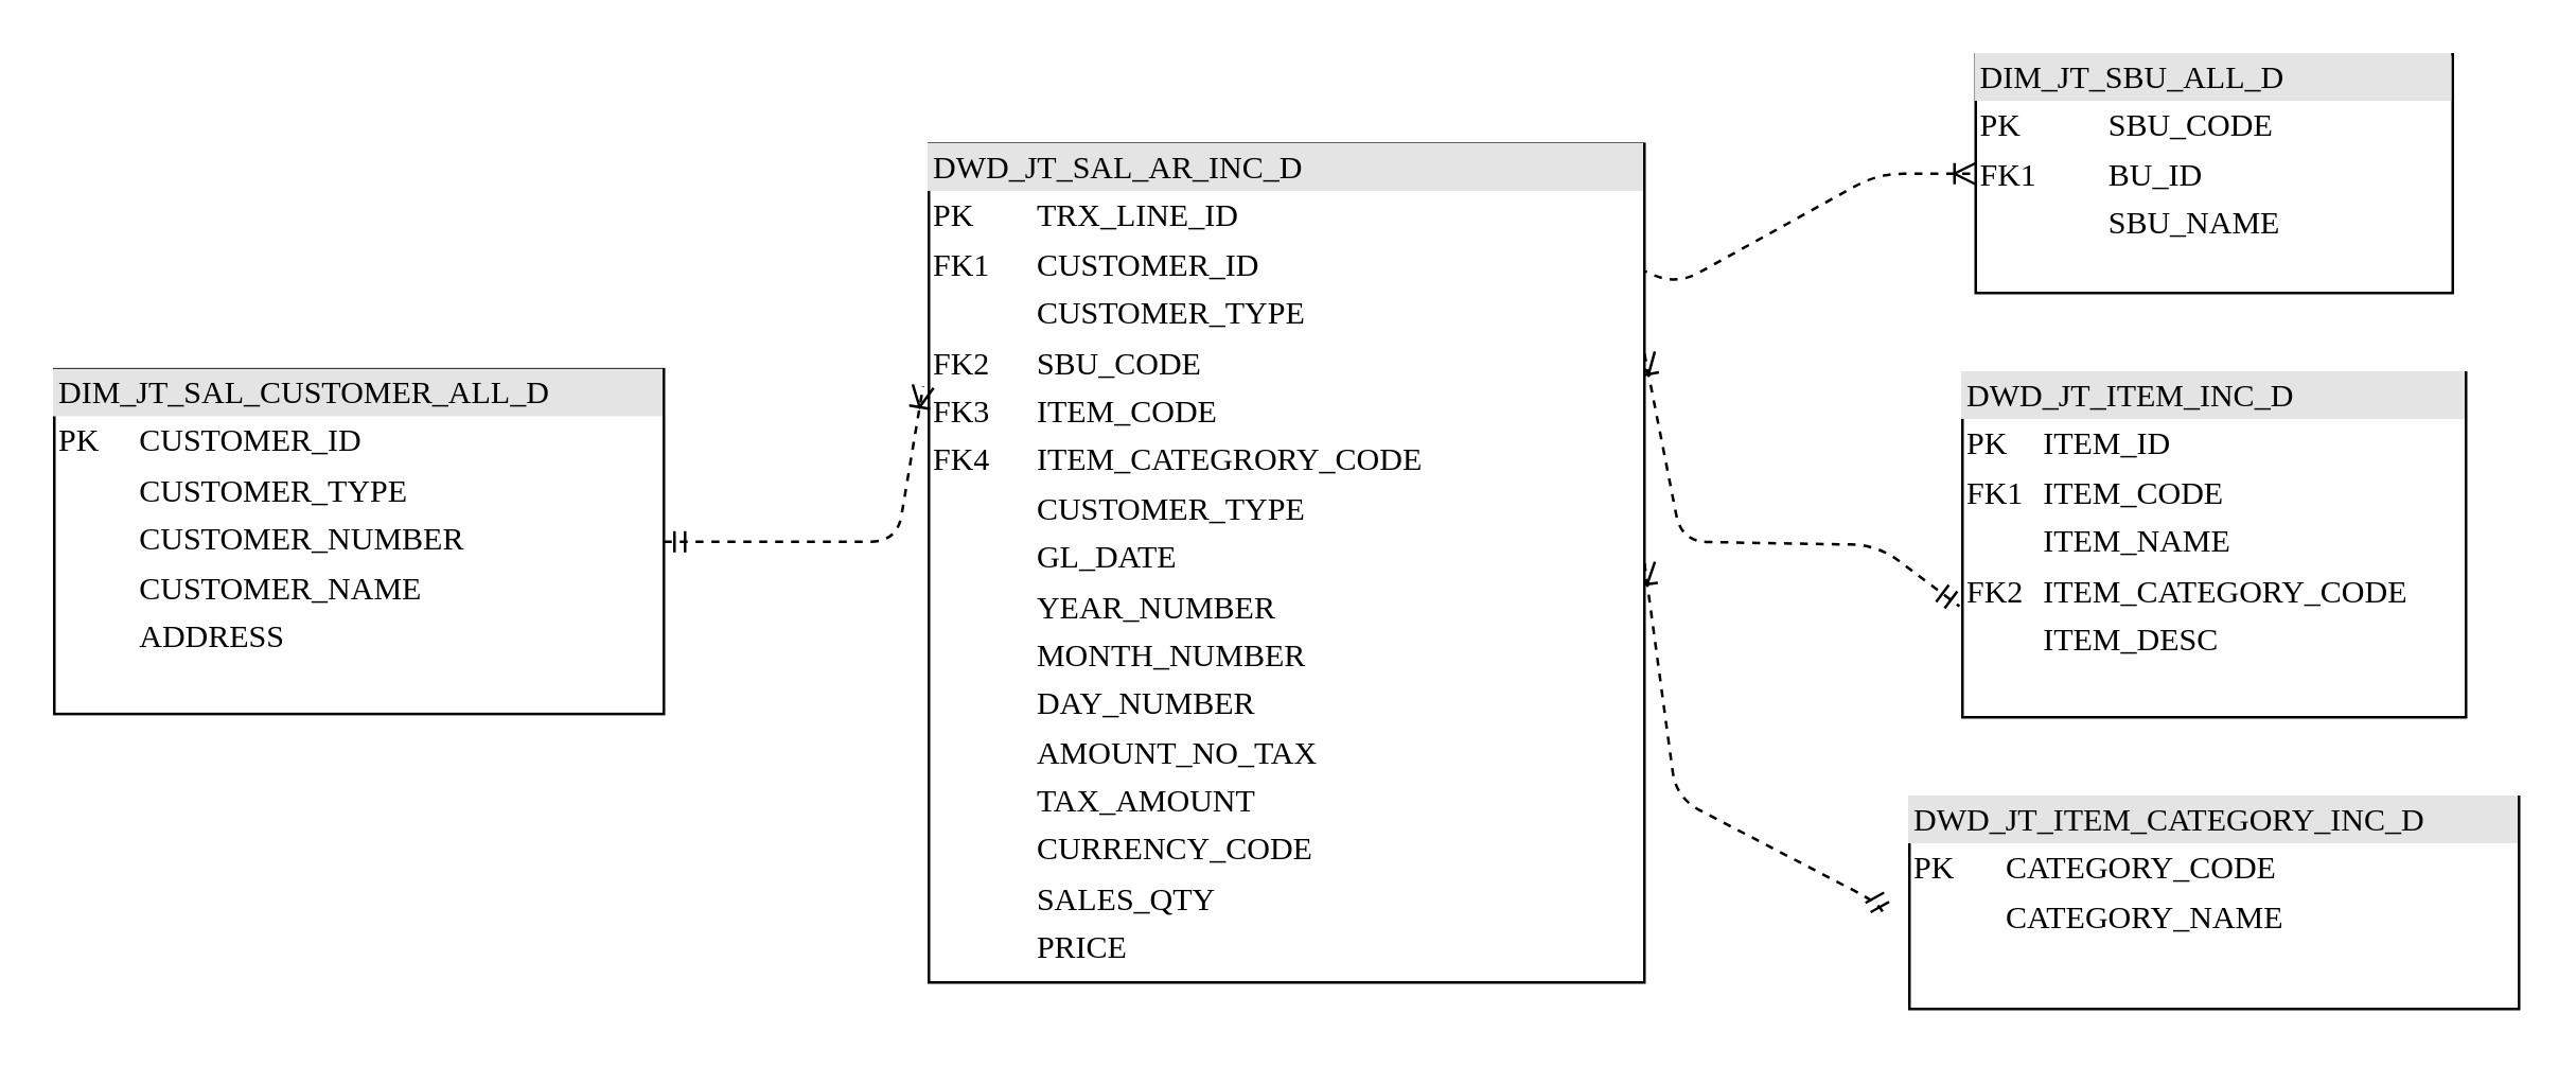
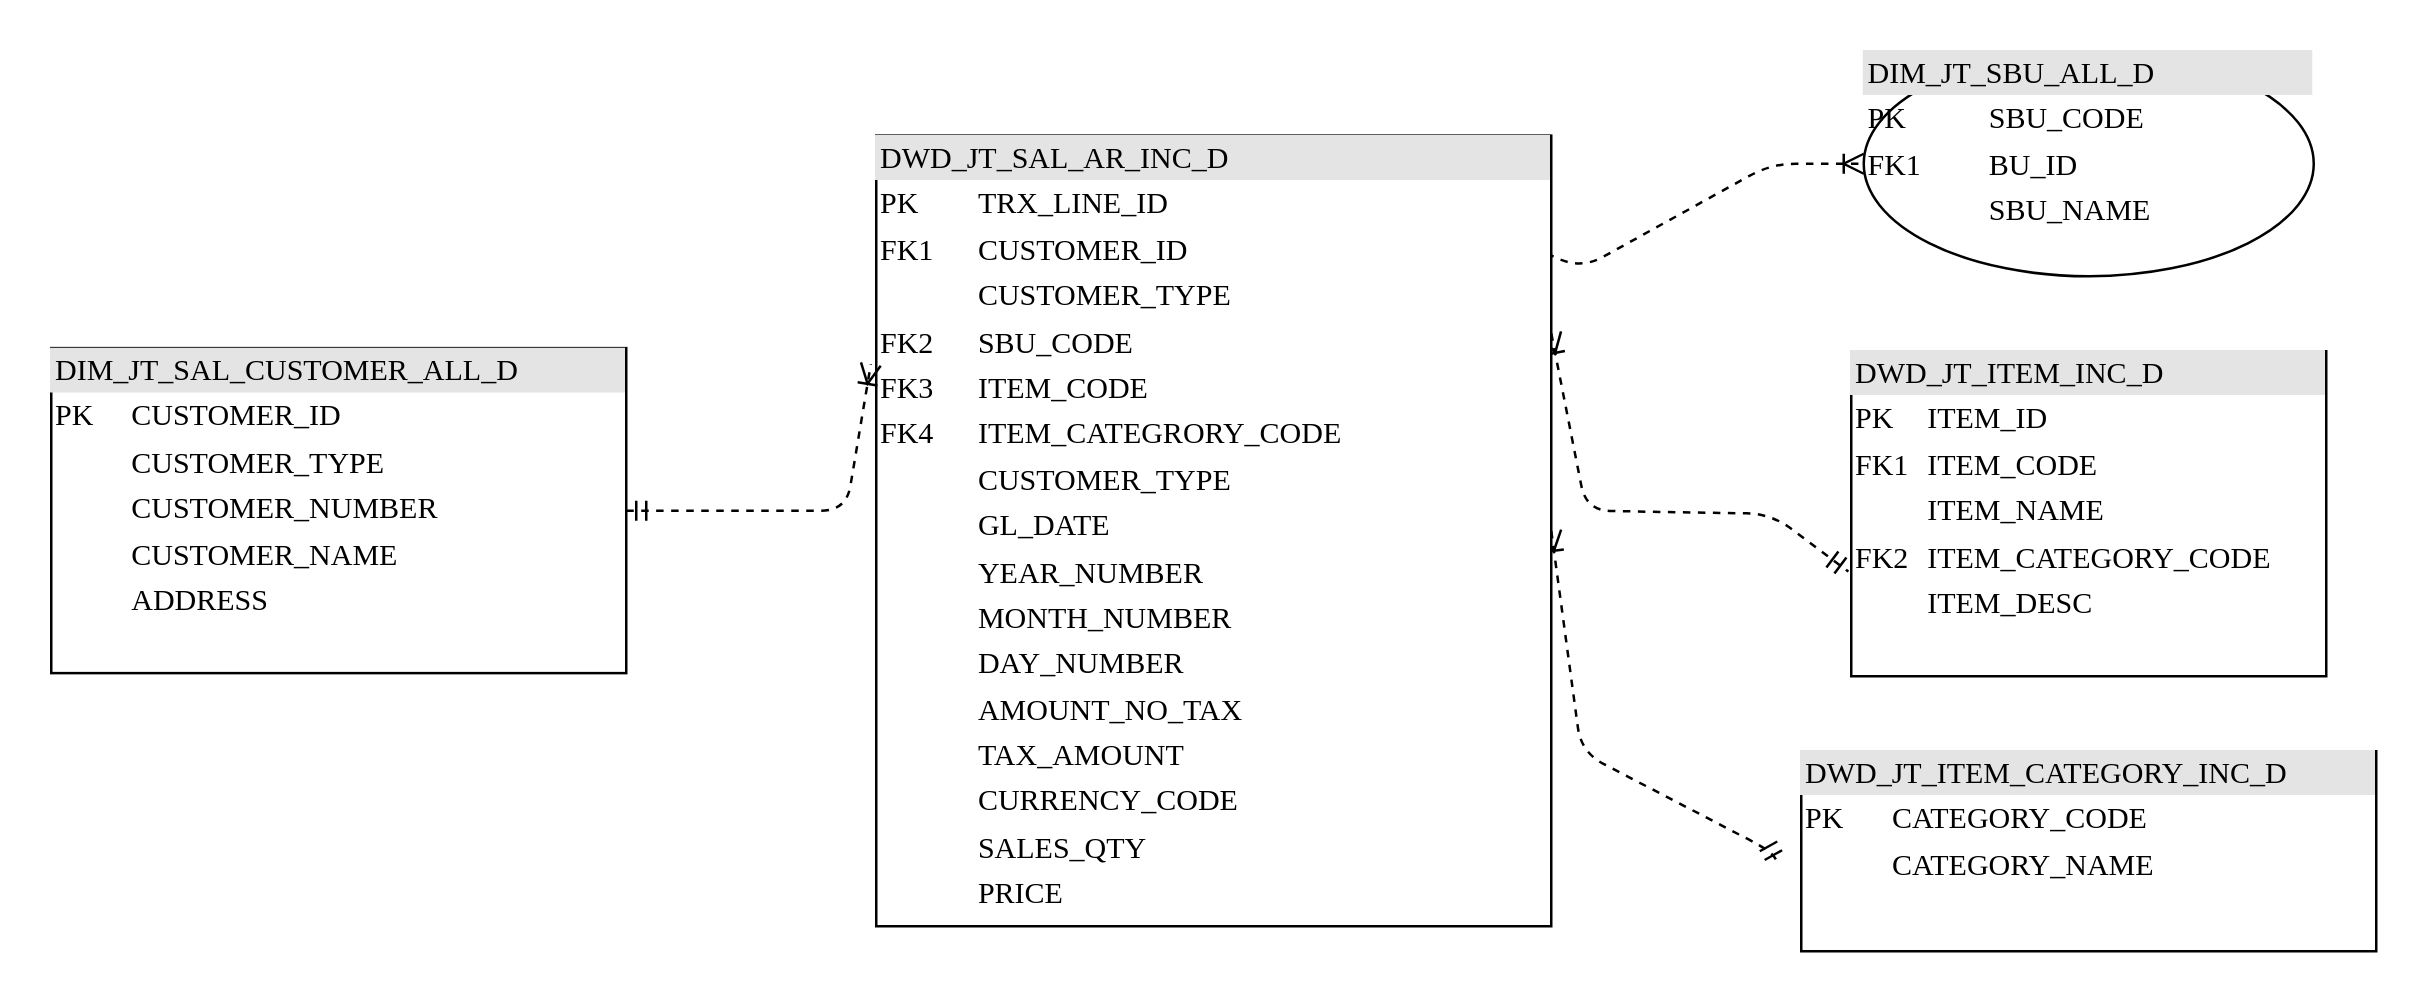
  <mxCell id="0" />
  <mxCell id="1" parent="0" />
  <mxCell id="2" style="edgeStyle=orthogonalEdgeStyle;html=1;dashed=1;labelBackgroundColor=none;startArrow=ERmandOne;endArrow=ERoneToMany;fontFamily=Verdana;fontSize=12;align=left;entryX=0;entryY=0.5;exitX=0.75;exitY=0.056;exitDx=0;exitDy=0;exitPerimeter=0;rounded=1;noEdgeStyle=1;orthogonal=1;" parent="1" source="6" target="8" edge="1"><mxGeometry relative="1" as="geometry"><Array as="points"><mxPoint x="632" y="107.083" /><mxPoint x="708" y="65" /></Array></mxGeometry></mxCell>
  <mxCell id="3" value="&lt;div style=&quot;box-sizing: border-box ; width: 100% ; background: #e4e4e4 ; padding: 2px&quot;&gt;DIM_JT_SAL_CUSTOMER_ALL_D&lt;/div&gt;&lt;table style=&quot;width: 100% ; font-size: 1em&quot; cellpadding=&quot;2&quot; cellspacing=&quot;0&quot;&gt;&lt;tbody&gt;&lt;tr&gt;&lt;td&gt;PK&lt;/td&gt;&lt;td&gt;CUSTOMER_ID&lt;/td&gt;&lt;/tr&gt;&lt;tr&gt;&lt;td&gt;&lt;br&gt;&lt;/td&gt;&lt;td&gt;CUSTOMER_TYPE&lt;/td&gt;&lt;/tr&gt;&lt;tr&gt;&lt;td&gt;&lt;/td&gt;&lt;td&gt;CUSTOMER_NUMBER&lt;/td&gt;&lt;/tr&gt;&lt;tr&gt;&lt;td&gt;&lt;br&gt;&lt;/td&gt;&lt;td&gt;CUSTOMER_NAME&lt;/td&gt;&lt;/tr&gt;&lt;tr&gt;&lt;td&gt;&lt;br&gt;&lt;/td&gt;&lt;td&gt;ADDRESS&lt;/td&gt;&lt;/tr&gt;&lt;tr&gt;&lt;td&gt;&lt;br&gt;&lt;/td&gt;&lt;td&gt;&lt;br&gt;&lt;/td&gt;&lt;/tr&gt;&lt;/tbody&gt;&lt;/table&gt;" style="verticalAlign=top;align=left;overflow=fill;html=1;rounded=0;shadow=0;comic=0;labelBackgroundColor=none;strokeWidth=1;fontFamily=Verdana;fontSize=12" parent="1" vertex="1"><mxGeometry y="138.75" width="230" height="130" as="geometry" x="20" /></mxCell>
  <mxCell id="4" style="edgeStyle=orthogonalEdgeStyle;rounded=1;orthogonalLoop=1;jettySize=auto;html=1;exitX=1;exitY=0.25;exitDx=0;exitDy=0;strokeColor=#000000;dashed=1;endArrow=ERmandOne;endFill=0;entryX=-0.006;entryY=0.678;entryDx=0;entryDy=0;entryPerimeter=0;startArrow=ERoneToMany;startFill=0;noEdgeStyle=1;orthogonal=1;" edge="1" parent="1" source="6" target="7"><mxGeometry relative="1" as="geometry"><mxPoint x="720" y="465" as="targetPoint" /><Array as="points"><mxPoint x="634" y="203.75" /><mxPoint x="708" y="205" /></Array></mxGeometry></mxCell>
  <mxCell id="5" style="edgeStyle=orthogonalEdgeStyle;rounded=1;orthogonalLoop=1;jettySize=auto;html=1;exitX=1;exitY=0.5;exitDx=0;exitDy=0;entryX=-0.04;entryY=0.563;entryDx=0;entryDy=0;entryPerimeter=0;dashed=1;startArrow=ERoneToMany;startFill=0;endArrow=ERmandOne;endFill=0;strokeColor=#000000;noEdgeStyle=1;orthogonal=1;" edge="1" parent="1" source="6" target="10"><mxGeometry relative="1" as="geometry"><Array as="points"><mxPoint x="632" y="300.417" /><mxPoint x="708" y="340" /></Array></mxGeometry></mxCell>
  <mxCell id="6" value="&lt;div style=&quot;box-sizing: border-box ; width: 100% ; background: #e4e4e4 ; padding: 2px&quot;&gt;DWD_JT_SAL_AR_INC_D&lt;/div&gt;&lt;table style=&quot;width: 100% ; font-size: 1em&quot; cellpadding=&quot;2&quot; cellspacing=&quot;0&quot;&gt;&lt;tbody&gt;&lt;tr&gt;&lt;td&gt;PK&lt;/td&gt;&lt;td&gt;TRX_LINE_ID&lt;/td&gt;&lt;/tr&gt;&lt;tr&gt;&lt;td&gt;FK1&lt;/td&gt;&lt;td&gt;CUSTOMER_ID&lt;/td&gt;&lt;/tr&gt;&lt;tr&gt;&lt;td&gt;&lt;br&gt;&lt;/td&gt;&lt;td&gt;CUSTOMER_TYPE&lt;/td&gt;&lt;/tr&gt;&lt;tr&gt;&lt;td&gt;FK2&lt;br&gt;&lt;/td&gt;&lt;td&gt;SBU_CODE&lt;br&gt;&lt;/td&gt;&lt;/tr&gt;&lt;tr&gt;&lt;td&gt;FK3&lt;br&gt;&lt;/td&gt;&lt;td&gt;ITEM_CODE&lt;/td&gt;&lt;/tr&gt;&lt;tr&gt;&lt;td&gt;FK4&lt;br&gt;&lt;/td&gt;&lt;td&gt;ITEM_CATEGRORY_CODE&lt;/td&gt;&lt;/tr&gt;&lt;tr&gt;&lt;td&gt;&lt;br&gt;&lt;/td&gt;&lt;td&gt;CUSTOMER_TYPE&lt;/td&gt;&lt;/tr&gt;&lt;tr&gt;&lt;td&gt;&lt;br&gt;&lt;/td&gt;&lt;td&gt;GL_DATE&lt;br&gt;&lt;/td&gt;&lt;/tr&gt;&lt;tr&gt;&lt;td&gt;&lt;br&gt;&lt;/td&gt;&lt;td&gt;YEAR_NUMBER&lt;br&gt;&lt;/td&gt;&lt;/tr&gt;&lt;tr&gt;&lt;td&gt;&lt;br&gt;&lt;/td&gt;&lt;td&gt;MONTH_NUMBER&lt;br&gt;&lt;/td&gt;&lt;/tr&gt;&lt;tr&gt;&lt;td&gt;&lt;br&gt;&lt;/td&gt;&lt;td&gt;DAY_NUMBER&lt;/td&gt;&lt;/tr&gt;&lt;tr&gt;&lt;td&gt;&lt;br&gt;&lt;/td&gt;&lt;td&gt;AMOUNT_NO_TAX&lt;/td&gt;&lt;/tr&gt;&lt;tr&gt;&lt;td&gt;&lt;br&gt;&lt;/td&gt;&lt;td&gt;TAX_AMOUNT&lt;/td&gt;&lt;/tr&gt;&lt;tr&gt;&lt;td&gt;&lt;br&gt;&lt;/td&gt;&lt;td&gt;CURRENCY_CODE&lt;/td&gt;&lt;/tr&gt;&lt;tr&gt;&lt;td&gt;&lt;br&gt;&lt;/td&gt;&lt;td&gt;SALES_QTY&lt;/td&gt;&lt;/tr&gt;&lt;tr&gt;&lt;td&gt;&lt;br&gt;&lt;/td&gt;&lt;td&gt;PRICE&lt;/td&gt;&lt;/tr&gt;&lt;/tbody&gt;&lt;/table&gt;" style="verticalAlign=top;align=left;overflow=fill;html=1;rounded=0;shadow=0;comic=0;labelBackgroundColor=none;strokeWidth=1;fontFamily=Verdana;fontSize=12" parent="1" vertex="1"><mxGeometry x="350" y="53.75" width="270" height="316.25" as="geometry" /></mxCell>
  <mxCell id="7" value="&lt;div style=&quot;box-sizing: border-box ; width: 100% ; background: #e4e4e4 ; padding: 2px&quot;&gt;DWD_JT_ITEM_INC_D&lt;/div&gt;&lt;table style=&quot;width: 100% ; font-size: 1em&quot; cellpadding=&quot;2&quot; cellspacing=&quot;0&quot;&gt;&lt;tbody&gt;&lt;tr&gt;&lt;td&gt;PK&lt;/td&gt;&lt;td&gt;ITEM_ID&lt;/td&gt;&lt;/tr&gt;&lt;tr&gt;&lt;td&gt;FK1&lt;/td&gt;&lt;td&gt;ITEM_CODE&lt;/td&gt;&lt;/tr&gt;&lt;tr&gt;&lt;td&gt;&lt;/td&gt;&lt;td&gt;ITEM_NAME&lt;/td&gt;&lt;/tr&gt;&lt;tr&gt;&lt;td&gt;FK2&lt;/td&gt;&lt;td&gt;ITEM_CATEGORY_CODE&lt;/td&gt;&lt;/tr&gt;&lt;tr&gt;&lt;td&gt;&lt;br&gt;&lt;/td&gt;&lt;td&gt;ITEM_DESC&lt;/td&gt;&lt;/tr&gt;&lt;/tbody&gt;&lt;/table&gt;" style="verticalAlign=top;align=left;overflow=fill;html=1;rounded=0;shadow=0;comic=0;labelBackgroundColor=none;strokeWidth=1;fontFamily=Verdana;fontSize=12" parent="1" vertex="1"><mxGeometry x="740" y="140" width="190" height="130" as="geometry" /></mxCell>
- <mxCell id="8" value="&lt;div style=&quot;box-sizing: border-box ; width: 100% ; background: #e4e4e4 ; padding: 2px&quot;&gt;DIM_JT_SBU_ALL_D&lt;/div&gt;&lt;table style=&quot;width: 100% ; font-size: 1em&quot; cellpadding=&quot;2&quot; cellspacing=&quot;0&quot;&gt;&lt;tbody&gt;&lt;tr&gt;&lt;td&gt;PK&lt;/td&gt;&lt;td&gt;SBU_CODE&lt;/td&gt;&lt;/tr&gt;&lt;tr&gt;&lt;td&gt;FK1&lt;/td&gt;&lt;td&gt;BU_ID&lt;/td&gt;&lt;/tr&gt;&lt;tr&gt;&lt;td&gt;&lt;br&gt;&lt;/td&gt;&lt;td&gt;SBU_NAME&lt;br&gt;&lt;/td&gt;&lt;/tr&gt;&lt;/tbody&gt;&lt;/table&gt;" style="verticalAlign=top;align=left;overflow=fill;html=1;rounded=0;shadow=0;comic=0;labelBackgroundColor=none;strokeWidth=1;fontFamily=Verdana;fontSize=12" parent="1" vertex="1"><mxGeometry x="745" width="180" height="90" as="geometry" y="20" /></mxCell>
+ <mxCell id="8" value="&lt;div style=&quot;box-sizing: border-box ; width: 100% ; background: #e4e4e4 ; padding: 2px&quot;&gt;DIM_JT_SBU_ALL_D&lt;/div&gt;&lt;table style=&quot;width: 100% ; font-size: 1em&quot; cellpadding=&quot;2&quot; cellspacing=&quot;0&quot;&gt;&lt;tbody&gt;&lt;tr&gt;&lt;td&gt;PK&lt;/td&gt;&lt;td&gt;SBU_CODE&lt;/td&gt;&lt;/tr&gt;&lt;tr&gt;&lt;td&gt;FK1&lt;/td&gt;&lt;td&gt;BU_ID&lt;/td&gt;&lt;/tr&gt;&lt;tr&gt;&lt;td&gt;&lt;br&gt;&lt;/td&gt;&lt;td&gt;SBU_NAME&lt;br&gt;&lt;/td&gt;&lt;/tr&gt;&lt;/tbody&gt;&lt;/table&gt;" style="ellipse;verticalAlign=top;align=left;overflow=fill;html=1;shadow=0;comic=0;labelBackgroundColor=none;strokeWidth=1;fontFamily=Verdana;fontSize=12;" parent="1" vertex="1"><mxGeometry x="745" width="180" height="90" as="geometry" y="20" /></mxCell>
  <mxCell id="9" style="edgeStyle=orthogonalEdgeStyle;html=1;dashed=1;labelBackgroundColor=none;startArrow=ERmandOne;endArrow=ERoneToMany;fontFamily=Verdana;fontSize=12;align=left;entryX=-0.008;entryY=0.289;exitX=1;exitY=0.5;exitDx=0;exitDy=0;entryDx=0;entryDy=0;entryPerimeter=0;noEdgeStyle=1;orthogonal=1;" edge="1" parent="1" source="3" target="6"><mxGeometry relative="1" as="geometry"><Array as="points"><mxPoint x="262" y="203.75" /><mxPoint x="338" y="203.75" /></Array><mxPoint x="640" y="355.12" as="sourcePoint" /><mxPoint x="800" y="220" as="targetPoint" /></mxGeometry></mxCell>
  <mxCell id="10" value="&lt;div style=&quot;box-sizing: border-box ; width: 100% ; background: #e4e4e4 ; padding: 2px&quot;&gt;DWD_JT_ITEM_CATEGORY_INC_D&lt;/div&gt;&lt;table style=&quot;width: 100% ; font-size: 1em&quot; cellpadding=&quot;2&quot; cellspacing=&quot;0&quot;&gt;&lt;tbody&gt;&lt;tr&gt;&lt;td&gt;PK&lt;/td&gt;&lt;td&gt;CATEGORY_CODE&lt;/td&gt;&lt;/tr&gt;&lt;tr&gt;&lt;td&gt;&lt;/td&gt;&lt;td&gt;CATEGORY_NAME&lt;/td&gt;&lt;/tr&gt;&lt;/tbody&gt;&lt;/table&gt;" style="verticalAlign=top;align=left;overflow=fill;html=1;rounded=0;shadow=0;comic=0;labelBackgroundColor=none;strokeWidth=1;fontFamily=Verdana;fontSize=12" vertex="1" parent="1"><mxGeometry x="720" y="300" width="230" height="80" as="geometry" /></mxCell>
